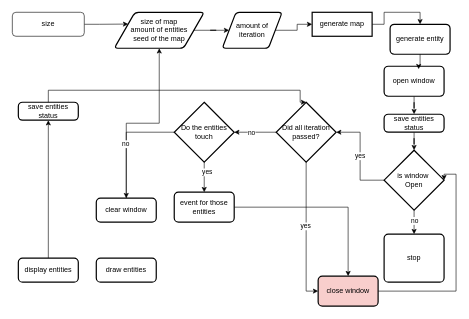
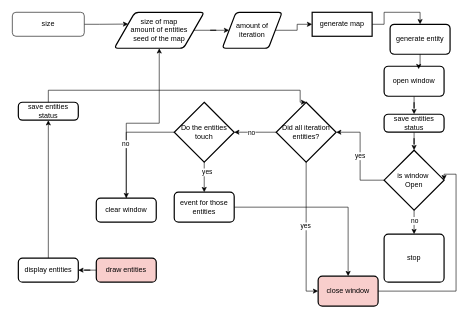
  <mxCell id="0" />
  <mxCell id="1" parent="0" />
  <mxCell id="2" style="edgeStyle=orthogonalEdgeStyle;rounded=0;orthogonalLoop=1;jettySize=auto;html=1;entryX=0;entryY=0.25;entryDx=0;entryDy=0;" edge="1" parent="1" source="3" target="5"><mxGeometry relative="1" as="geometry" /></mxCell>
  <mxCell id="3" value="size" style="rounded=1;whiteSpace=wrap;html=1;fontSize=12;glass=0;strokeWidth=1;shadow=0;" parent="1" vertex="1"><mxGeometry x="20" y="20" width="120" height="40" as="geometry" /></mxCell>
  <mxCell id="4" style="edgeStyle=orthogonalEdgeStyle;rounded=0;orthogonalLoop=1;jettySize=auto;html=1;" edge="1" parent="1" source="5" target="26"><mxGeometry relative="1" as="geometry" /></mxCell>
  <mxCell id="5" value="size of map&lt;div&gt;amount of entities&lt;/div&gt;&lt;div&gt;seed of the map&lt;/div&gt;" style="shape=parallelogram;html=1;strokeWidth=2;perimeter=parallelogramPerimeter;whiteSpace=wrap;rounded=1;arcSize=12;size=0.23;" vertex="1" parent="1"><mxGeometry x="190" y="20" width="150" height="60" as="geometry" /></mxCell>
  <mxCell id="6" style="edgeStyle=orthogonalEdgeStyle;rounded=0;orthogonalLoop=1;jettySize=auto;html=1;entryX=0.5;entryY=0;entryDx=0;entryDy=0;" edge="1" parent="1" source="7" target="8"><mxGeometry relative="1" as="geometry" /></mxCell>
  <mxCell id="7" value="generate map" style="whiteSpace=wrap;html=1;absoluteArcSize=1;arcSize=14;strokeWidth=2;rounded=0;" vertex="1" parent="1"><mxGeometry x="520" y="20" width="100" height="40" as="geometry" /></mxCell>
  <mxCell id="8" value="generate entity" style="rounded=1;whiteSpace=wrap;html=1;absoluteArcSize=1;arcSize=14;strokeWidth=2;" vertex="1" parent="1"><mxGeometry x="650" y="40" width="100" height="50" as="geometry" /></mxCell>
  <mxCell id="9" style="edgeStyle=orthogonalEdgeStyle;rounded=0;orthogonalLoop=1;jettySize=auto;html=1;entryX=0.5;entryY=0;entryDx=0;entryDy=0;" edge="1" parent="1" source="11" target="12"><mxGeometry relative="1" as="geometry" /></mxCell>
  <mxCell id="10" value="no" style="edgeLabel;html=1;align=center;verticalAlign=middle;resizable=0;points=[];" vertex="1" connectable="0" parent="9"><mxGeometry x="-0.173" relative="1" as="geometry"><mxPoint as="offset" /></mxGeometry></mxCell>
  <mxCell id="11" value="is window&amp;nbsp;&lt;div&gt;Open&lt;/div&gt;" style="strokeWidth=2;html=1;shape=mxgraph.flowchart.decision;whiteSpace=wrap;" vertex="1" parent="1"><mxGeometry x="640" y="250" width="100" height="100" as="geometry" /></mxCell>
  <mxCell id="12" value="stop" style="rounded=1;whiteSpace=wrap;html=1;absoluteArcSize=1;arcSize=14;strokeWidth=2;" vertex="1" parent="1"><mxGeometry x="640" y="390" width="100" height="80" as="geometry" /></mxCell>
  <mxCell id="13" style="edgeStyle=orthogonalEdgeStyle;rounded=0;orthogonalLoop=1;jettySize=auto;html=1;entryX=0;entryY=0.5;entryDx=0;entryDy=0;" edge="1" parent="1" source="15" target="31"><mxGeometry relative="1" as="geometry" /></mxCell>
  <mxCell id="14" value="yes" style="edgeLabel;html=1;align=center;verticalAlign=middle;resizable=0;points=[];" vertex="1" connectable="0" parent="13"><mxGeometry x="-0.102" y="-2" relative="1" as="geometry"><mxPoint as="offset" /></mxGeometry></mxCell>
- <mxCell id="15" value="Did all iteration passed?" style="strokeWidth=2;html=1;shape=mxgraph.flowchart.decision;whiteSpace=wrap;" vertex="1" parent="1"><mxGeometry x="460" y="170" width="100" height="100" as="geometry" /></mxCell>
+ <mxCell id="15" value="Did all iteration entities?" style="strokeWidth=2;html=1;shape=mxgraph.flowchart.decision;whiteSpace=wrap;" vertex="1" parent="1"><mxGeometry x="460" y="170" width="100" height="100" as="geometry" /></mxCell>
  <mxCell id="16" style="edgeStyle=orthogonalEdgeStyle;rounded=0;orthogonalLoop=1;jettySize=auto;html=1;entryX=1;entryY=0.5;entryDx=0;entryDy=0;entryPerimeter=0;" edge="1" parent="1" source="11" target="15"><mxGeometry relative="1" as="geometry" /></mxCell>
  <mxCell id="17" value="yes" style="edgeLabel;html=1;align=center;verticalAlign=middle;resizable=0;points=[];" vertex="1" connectable="0" parent="16"><mxGeometry x="0.013" y="1" relative="1" as="geometry"><mxPoint as="offset" /></mxGeometry></mxCell>
  <mxCell id="18" style="edgeStyle=orthogonalEdgeStyle;rounded=0;orthogonalLoop=1;jettySize=auto;html=1;" edge="1" parent="1" source="19" target="5"><mxGeometry relative="1" as="geometry" /></mxCell>
  <mxCell id="19" value="clear window" style="rounded=1;whiteSpace=wrap;html=1;absoluteArcSize=1;arcSize=14;strokeWidth=2;" vertex="1" parent="1"><mxGeometry x="160" y="330" width="100" height="40" as="geometry" /></mxCell>
- <mxCell id="21" value="draw entities" style="rounded=1;whiteSpace=wrap;html=1;absoluteArcSize=1;arcSize=14;strokeWidth=2;" vertex="1" parent="1"><mxGeometry x="160" y="430" width="100" height="40" as="geometry" /></mxCell>
+ <mxCell id="20" style="edgeStyle=orthogonalEdgeStyle;rounded=0;orthogonalLoop=1;jettySize=auto;html=1;" edge="1" parent="1" source="21" target="23"><mxGeometry relative="1" as="geometry" /></mxCell>
+ <mxCell id="21" value="draw entities" style="rounded=1;whiteSpace=wrap;html=1;absoluteArcSize=1;arcSize=14;strokeWidth=2;fillColor=#f8cecc;" vertex="1" parent="1"><mxGeometry x="160" y="430" width="100" height="40" as="geometry" /></mxCell>
  <mxCell id="22" style="edgeStyle=orthogonalEdgeStyle;rounded=0;orthogonalLoop=1;jettySize=auto;html=1;entryX=0.5;entryY=1;entryDx=0;entryDy=0;" edge="1" parent="1" source="23" target="24"><mxGeometry relative="1" as="geometry" /></mxCell>
  <mxCell id="23" value="display entities" style="rounded=1;whiteSpace=wrap;html=1;absoluteArcSize=1;arcSize=14;strokeWidth=2;" vertex="1" parent="1"><mxGeometry x="30" y="430" width="100" height="40" as="geometry" /></mxCell>
  <mxCell id="24" value="save entities status" style="rounded=1;whiteSpace=wrap;html=1;absoluteArcSize=1;arcSize=14;strokeWidth=2;" vertex="1" parent="1"><mxGeometry x="30" y="170" width="100" height="30" as="geometry" /></mxCell>
  <mxCell id="25" style="edgeStyle=orthogonalEdgeStyle;rounded=0;orthogonalLoop=1;jettySize=auto;html=1;entryX=0;entryY=0.5;entryDx=0;entryDy=0;" edge="1" parent="1" source="26" target="7"><mxGeometry relative="1" as="geometry" /></mxCell>
  <mxCell id="26" value="amount of&lt;div&gt;iteration&lt;/div&gt;" style="shape=parallelogram;html=1;strokeWidth=2;perimeter=parallelogramPerimeter;whiteSpace=wrap;rounded=1;arcSize=12;size=0.23;" vertex="1" parent="1"><mxGeometry x="370" y="20" width="100" height="60" as="geometry" /></mxCell>
  <mxCell id="27" style="edgeStyle=orthogonalEdgeStyle;rounded=0;orthogonalLoop=1;jettySize=auto;html=1;entryX=0.5;entryY=0;entryDx=0;entryDy=0;" edge="1" parent="1" source="28" target="43"><mxGeometry relative="1" as="geometry" /></mxCell>
  <mxCell id="28" value="open window" style="rounded=1;whiteSpace=wrap;html=1;absoluteArcSize=1;arcSize=14;strokeWidth=2;" vertex="1" parent="1"><mxGeometry x="640" y="110" width="100" height="50" as="geometry" /></mxCell>
  <mxCell id="29" style="edgeStyle=orthogonalEdgeStyle;rounded=0;orthogonalLoop=1;jettySize=auto;html=1;entryX=0.576;entryY=0.096;entryDx=0;entryDy=0;entryPerimeter=0;" edge="1" parent="1" source="8" target="28"><mxGeometry relative="1" as="geometry" /></mxCell>
  <mxCell id="30" style="edgeStyle=orthogonalEdgeStyle;rounded=0;orthogonalLoop=1;jettySize=auto;html=1;exitX=1;exitY=0.5;exitDx=0;exitDy=0;entryX=1;entryY=0.5;entryDx=0;entryDy=0;entryPerimeter=0;" edge="1" parent="1" source="31" target="11"><mxGeometry relative="1" as="geometry"><mxPoint x="640" y="230" as="targetPoint" /><Array as="points"><mxPoint x="760" y="485" /><mxPoint x="760" y="290" /><mxPoint x="740" y="290" /></Array></mxGeometry></mxCell>
  <mxCell id="31" value="close window" style="rounded=1;whiteSpace=wrap;html=1;absoluteArcSize=1;arcSize=14;strokeWidth=2;fillColor=#f8cecc;" vertex="1" parent="1"><mxGeometry x="530" y="460" width="100" height="50" as="geometry" /></mxCell>
  <mxCell id="32" style="edgeStyle=orthogonalEdgeStyle;rounded=0;orthogonalLoop=1;jettySize=auto;html=1;entryX=0.5;entryY=0;entryDx=0;entryDy=0;" edge="1" parent="1" source="36" target="40"><mxGeometry relative="1" as="geometry" /></mxCell>
  <mxCell id="33" value="yes" style="edgeLabel;html=1;align=center;verticalAlign=middle;resizable=0;points=[];" vertex="1" connectable="0" parent="32"><mxGeometry x="-0.352" y="4" relative="1" as="geometry"><mxPoint as="offset" /></mxGeometry></mxCell>
  <mxCell id="34" style="edgeStyle=orthogonalEdgeStyle;rounded=0;orthogonalLoop=1;jettySize=auto;html=1;entryX=0.5;entryY=0;entryDx=0;entryDy=0;" edge="1" parent="1" source="36" target="19"><mxGeometry relative="1" as="geometry" /></mxCell>
  <mxCell id="35" value="no" style="edgeLabel;html=1;align=center;verticalAlign=middle;resizable=0;points=[];" vertex="1" connectable="0" parent="34"><mxGeometry x="0.044" y="-2" relative="1" as="geometry"><mxPoint as="offset" /></mxGeometry></mxCell>
  <mxCell id="36" value="Do the entities&lt;div&gt;touch&lt;/div&gt;" style="strokeWidth=2;html=1;shape=mxgraph.flowchart.decision;whiteSpace=wrap;" vertex="1" parent="1"><mxGeometry x="290" y="170" width="100" height="100" as="geometry" /></mxCell>
  <mxCell id="37" style="edgeStyle=orthogonalEdgeStyle;rounded=0;orthogonalLoop=1;jettySize=auto;html=1;entryX=1;entryY=0.5;entryDx=0;entryDy=0;entryPerimeter=0;" edge="1" parent="1" source="15" target="36"><mxGeometry relative="1" as="geometry" /></mxCell>
  <mxCell id="38" value="no" style="edgeLabel;html=1;align=center;verticalAlign=middle;resizable=0;points=[];" vertex="1" connectable="0" parent="37"><mxGeometry x="0.189" relative="1" as="geometry"><mxPoint as="offset" /></mxGeometry></mxCell>
  <mxCell id="39" style="edgeStyle=orthogonalEdgeStyle;rounded=0;orthogonalLoop=1;jettySize=auto;html=1;" edge="1" parent="1" source="40" target="31"><mxGeometry relative="1" as="geometry" /></mxCell>
  <mxCell id="40" value="event for those entities" style="rounded=1;whiteSpace=wrap;html=1;absoluteArcSize=1;arcSize=14;strokeWidth=2;" vertex="1" parent="1"><mxGeometry x="290" y="320" width="100" height="50" as="geometry" /></mxCell>
  <mxCell id="41" style="edgeStyle=orthogonalEdgeStyle;rounded=0;orthogonalLoop=1;jettySize=auto;html=1;entryX=0.5;entryY=0;entryDx=0;entryDy=0;entryPerimeter=0;" edge="1" parent="1" source="24" target="15"><mxGeometry relative="1" as="geometry"><Array as="points"><mxPoint x="80" y="150" /><mxPoint x="500" y="150" /></Array></mxGeometry></mxCell>
  <mxCell id="42" style="edgeStyle=orthogonalEdgeStyle;rounded=0;orthogonalLoop=1;jettySize=auto;html=1;" edge="1" parent="1" source="43" target="11"><mxGeometry relative="1" as="geometry" /></mxCell>
  <mxCell id="43" value="save entities status" style="rounded=1;whiteSpace=wrap;html=1;absoluteArcSize=1;arcSize=14;strokeWidth=2;" vertex="1" parent="1"><mxGeometry x="640" y="190" width="100" height="30" as="geometry" /></mxCell>
